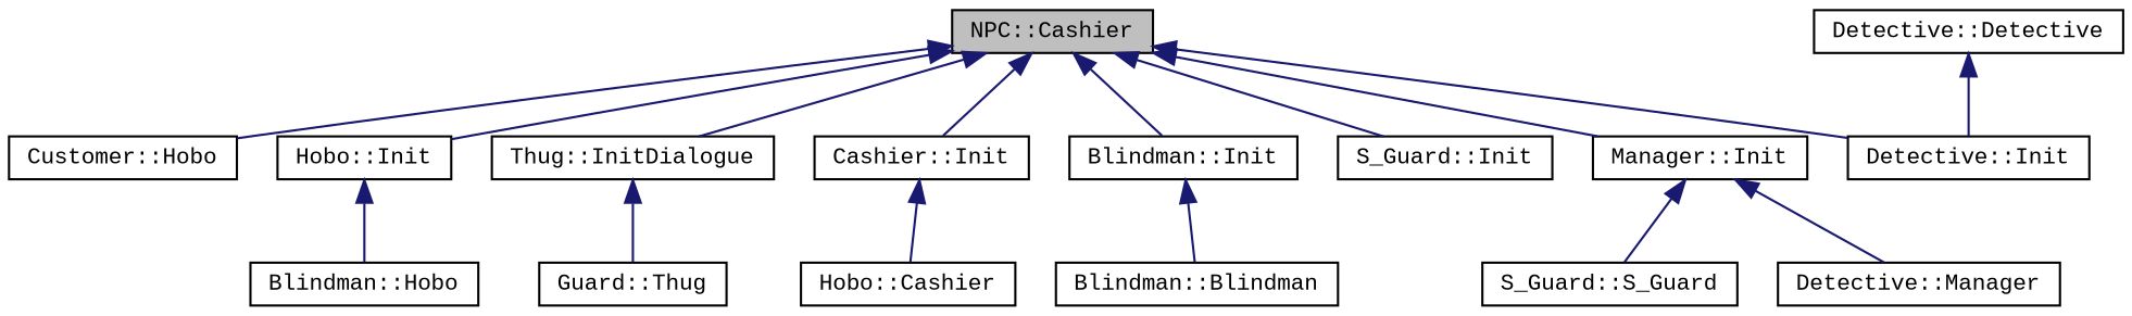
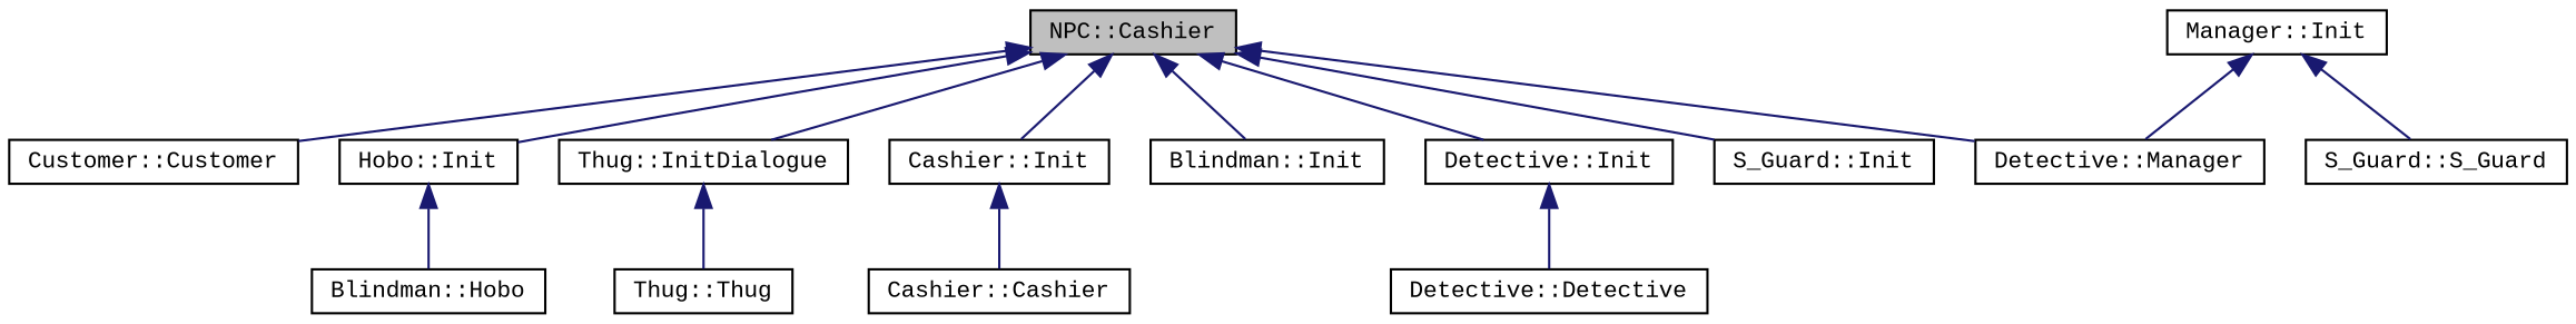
  digraph {
    fontname="Liberation Mono"
    rankdir=TB
    node [color=black fontname="Liberation Mono" fontsize=10 shape=record]
    edge [color=midnightblue dir=back fontname="Liberation Mono" fontsize=10 labelfontname=Helvetica labelfontsize=10 style=solid]
    n1 [fillcolor=grey75 fontcolor=black height=0.2 label="NPC::Cashier" style=filled width=0.4]
-   n2 [height=0.2 label="Customer::Hobo" width=0.4]
+   n2 [height=0.2 label="Customer::Customer" width=0.4]
    n3 [height=0.2 label="Hobo::Init" width=0.4]
    n4 [height=0.2 label="Thug::InitDialogue" width=0.4]
    n5 [height=0.2 label="Cashier::Init" width=0.4]
    n6 [height=0.2 label="Blindman::Init" width=0.4]
    n7 [height=0.2 label="Detective::Init" width=0.4]
    n8 [height=0.2 label="S_Guard::Init" width=0.4]
    n9 [height=0.2 label="Manager::Init" width=0.4]
    n10 [height=0.2 label="Blindman::Hobo" width=0.4]
-   n11 [height=0.2 label="Guard::Thug" width=0.4]
-   n12 [height=0.2 label="Hobo::Cashier" width=0.4]
-   n13 [height=0.2 label="Blindman::Blindman" width=0.4]
+   n11 [height=0.2 label="Thug::Thug" width=0.4]
+   n12 [height=0.2 label="Cashier::Cashier" width=0.4]
    n14 [height=0.2 label="Detective::Detective" width=0.4]
    n15 [height=0.2 label="S_Guard::S_Guard" width=0.4]
    n16 [height=0.2 label="Detective::Manager" width=0.4]
    n1 -> n2
    n1 -> n3
    n1 -> n4
    n1 -> n5
    n1 -> n6
    n1 -> n7
    n1 -> n8
-   n1 -> n9
+   n1 -> n16
    n3 -> n10
    n4 -> n11
    n5 -> n12
-   n6 -> n13
-   n14 -> n7
+   n7 -> n14
    n9 -> n15
    n9 -> n16
  }
